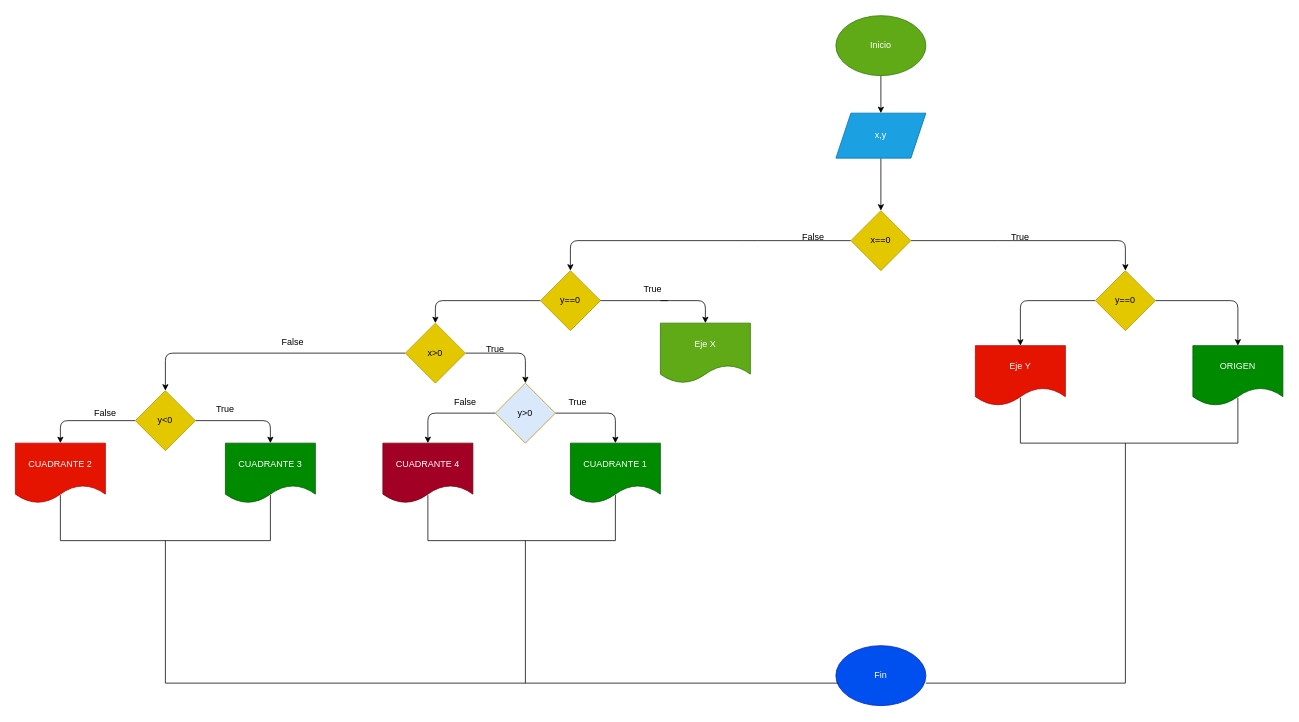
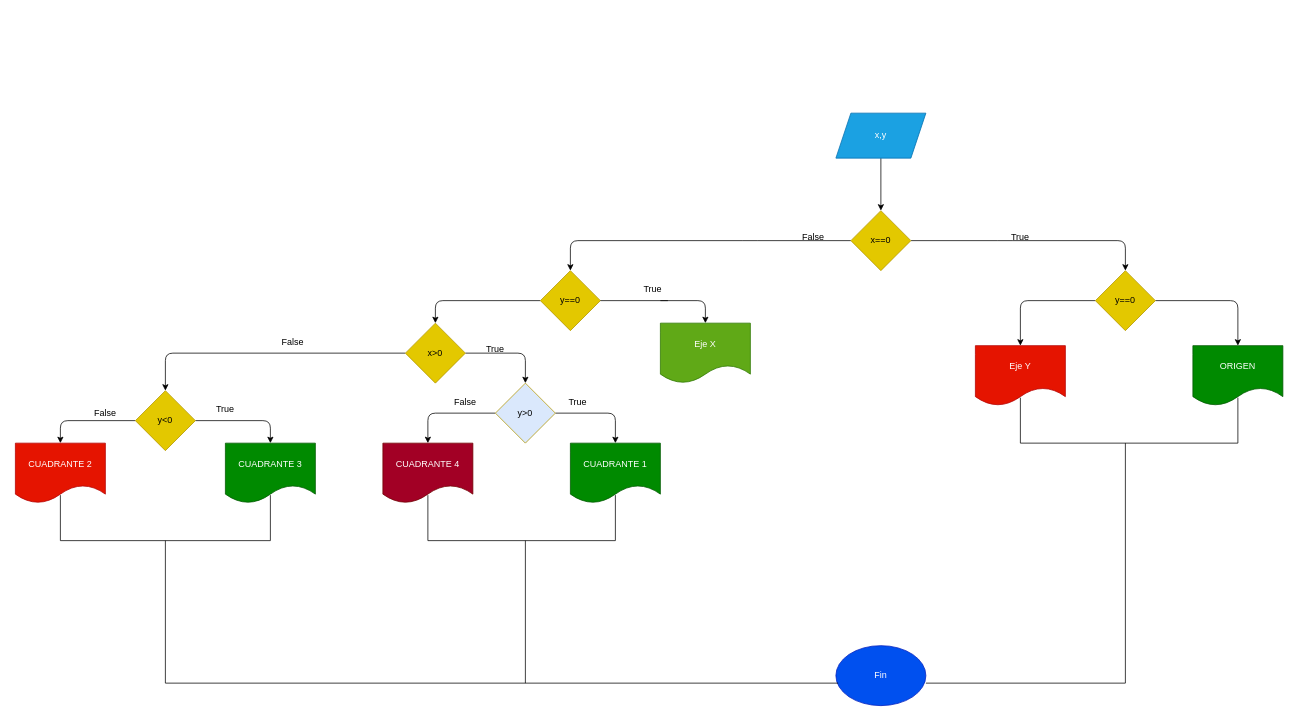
  <mxCell id="0" />
  <mxCell id="1" parent="0" />
- <mxCell id="2" value="" style="edgeStyle=none;html=1;" edge="1" parent="1" source="3" target="5"><mxGeometry relative="1" as="geometry" /></mxCell>
- <mxCell id="3" value="Inicio" style="ellipse;whiteSpace=wrap;html=1;fillColor=#60a917;fontColor=#ffffff;strokeColor=#2D7600;" vertex="1" parent="1"><mxGeometry x="1114" y="20" width="120" height="80" as="geometry" /></mxCell>
  <mxCell id="4" value="" style="edgeStyle=none;html=1;" edge="1" parent="1" source="5" target="8"><mxGeometry relative="1" as="geometry" /></mxCell>
  <mxCell id="5" value="x,y" style="shape=parallelogram;perimeter=parallelogramPerimeter;whiteSpace=wrap;html=1;fixedSize=1;fillColor=#1ba1e2;fontColor=#ffffff;strokeColor=#006EAF;" vertex="1" parent="1"><mxGeometry x="1114" y="150" width="120" height="60" as="geometry" /></mxCell>
  <mxCell id="6" style="edgeStyle=none;html=1;entryX=0.5;entryY=0;entryDx=0;entryDy=0;" edge="1" parent="1" source="8" target="11"><mxGeometry relative="1" as="geometry"><Array as="points"><mxPoint x="1000" y="320" /><mxPoint x="760" y="320" /></Array></mxGeometry></mxCell>
  <mxCell id="7" style="edgeStyle=none;html=1;entryX=0.5;entryY=0;entryDx=0;entryDy=0;" edge="1" parent="1" source="8" target="15"><mxGeometry relative="1" as="geometry"><Array as="points"><mxPoint x="1340" y="320" /><mxPoint x="1500" y="320" /></Array></mxGeometry></mxCell>
  <mxCell id="8" value="x==0" style="rhombus;whiteSpace=wrap;html=1;fillColor=#e3c800;fontColor=#000000;strokeColor=#B09500;" vertex="1" parent="1"><mxGeometry x="1134" y="280" width="80" height="80" as="geometry" /></mxCell>
  <mxCell id="9" style="edgeStyle=none;html=1;entryX=0.5;entryY=0;entryDx=0;entryDy=0;startArrow=none;" edge="1" parent="1" target="20"><mxGeometry relative="1" as="geometry"><mxPoint x="880" y="400" as="sourcePoint" /><Array as="points"><mxPoint x="940" y="400" /></Array></mxGeometry></mxCell>
  <mxCell id="10" style="edgeStyle=none;html=1;entryX=0.5;entryY=0;entryDx=0;entryDy=0;" edge="1" parent="1" source="11"><mxGeometry relative="1" as="geometry"><mxPoint x="580" y="430" as="targetPoint" /><Array as="points"><mxPoint x="580" y="400" /></Array></mxGeometry></mxCell>
  <mxCell id="11" value="y==0" style="rhombus;whiteSpace=wrap;html=1;fillColor=#e3c800;fontColor=#000000;strokeColor=#B09500;" vertex="1" parent="1"><mxGeometry x="720" y="360" width="80" height="80" as="geometry" /></mxCell>
  <mxCell id="12" value="False" style="text;html=1;strokeColor=none;fillColor=none;align=center;verticalAlign=middle;whiteSpace=wrap;rounded=0;" vertex="1" parent="1"><mxGeometry x="1054" y="300" width="60" height="30" as="geometry" /></mxCell>
  <mxCell id="13" style="edgeStyle=none;html=1;entryX=0.5;entryY=0;entryDx=0;entryDy=0;" edge="1" parent="1" source="15" target="17"><mxGeometry relative="1" as="geometry"><Array as="points"><mxPoint x="1360" y="400" /></Array></mxGeometry></mxCell>
  <mxCell id="14" style="edgeStyle=none;html=1;entryX=0.5;entryY=0;entryDx=0;entryDy=0;" edge="1" parent="1" source="15" target="18"><mxGeometry relative="1" as="geometry"><Array as="points"><mxPoint x="1650" y="400" /></Array></mxGeometry></mxCell>
  <mxCell id="15" value="y==0" style="rhombus;whiteSpace=wrap;html=1;fillColor=#e3c800;fontColor=#000000;strokeColor=#B09500;" vertex="1" parent="1"><mxGeometry x="1460" y="360" width="80" height="80" as="geometry" /></mxCell>
  <mxCell id="16" value="True" style="text;html=1;strokeColor=none;fillColor=none;align=center;verticalAlign=middle;whiteSpace=wrap;rounded=0;" vertex="1" parent="1"><mxGeometry x="1330" y="300" width="60" height="30" as="geometry" /></mxCell>
  <mxCell id="17" value="Eje Y" style="shape=document;whiteSpace=wrap;html=1;boundedLbl=1;fillColor=#e51400;fontColor=#ffffff;strokeColor=#B20000;" vertex="1" parent="1"><mxGeometry x="1300" y="460" width="120" height="80" as="geometry" /></mxCell>
  <mxCell id="18" value="ORIGEN" style="shape=document;whiteSpace=wrap;html=1;boundedLbl=1;fillColor=#008a00;fontColor=#ffffff;strokeColor=#005700;" vertex="1" parent="1"><mxGeometry x="1590" y="460" width="120" height="80" as="geometry" /></mxCell>
  <mxCell id="19" value="" style="shape=partialRectangle;whiteSpace=wrap;html=1;bottom=1;right=1;left=1;top=0;fillColor=none;routingCenterX=-0.5;" vertex="1" parent="1"><mxGeometry x="1360" y="530" width="290" height="60" as="geometry" /></mxCell>
  <mxCell id="20" value="Eje X" style="shape=document;whiteSpace=wrap;html=1;boundedLbl=1;fillColor=#60a917;fontColor=#ffffff;strokeColor=#2D7600;" vertex="1" parent="1"><mxGeometry x="880" y="430" width="120" height="80" as="geometry" /></mxCell>
  <mxCell id="21" value="" style="edgeStyle=none;html=1;endArrow=none;" edge="1" parent="1" source="11"><mxGeometry relative="1" as="geometry"><mxPoint x="800" y="400" as="sourcePoint" /><mxPoint x="890" y="400" as="targetPoint" /><Array as="points" /></mxGeometry></mxCell>
  <mxCell id="22" value="True" style="text;html=1;strokeColor=none;fillColor=none;align=center;verticalAlign=middle;whiteSpace=wrap;rounded=0;" vertex="1" parent="1"><mxGeometry x="840" y="370" width="60" height="30" as="geometry" /></mxCell>
  <mxCell id="23" style="edgeStyle=none;html=1;entryX=0.5;entryY=0;entryDx=0;entryDy=0;" edge="1" parent="1" source="25" target="28"><mxGeometry relative="1" as="geometry"><Array as="points"><mxPoint y="470" x="700" /></Array></mxGeometry></mxCell>
  <mxCell id="24" style="edgeStyle=none;html=1;entryX=0.5;entryY=0;entryDx=0;entryDy=0;" edge="1" parent="1" source="25" target="36"><mxGeometry relative="1" as="geometry"><Array as="points"><mxPoint x="220" y="470" /></Array></mxGeometry></mxCell>
  <mxCell id="25" value="x&amp;gt;0" style="rhombus;whiteSpace=wrap;html=1;fillColor=#e3c800;fontColor=#000000;strokeColor=#B09500;" vertex="1" parent="1"><mxGeometry x="540" y="430" width="80" height="80" as="geometry" /></mxCell>
  <mxCell id="26" style="edgeStyle=none;html=1;entryX=0.5;entryY=0;entryDx=0;entryDy=0;" edge="1" parent="1" source="28" target="30"><mxGeometry relative="1" as="geometry"><Array as="points"><mxPoint x="820" y="550" /></Array></mxGeometry></mxCell>
  <mxCell id="27" style="edgeStyle=none;html=1;entryX=0.5;entryY=0;entryDx=0;entryDy=0;" edge="1" parent="1" source="28" target="32"><mxGeometry relative="1" as="geometry"><Array as="points"><mxPoint x="570" y="550" /></Array></mxGeometry></mxCell>
  <mxCell id="28" value="y&amp;gt;0" style="rhombus;whiteSpace=wrap;html=1;fillColor=#dae8fc;fontColor=#000000;strokeColor=#B09500;" vertex="1" parent="1"><mxGeometry x="660" y="510" width="80" height="80" as="geometry" /></mxCell>
  <mxCell id="29" value="True" style="text;html=1;strokeColor=none;fillColor=none;align=center;verticalAlign=middle;whiteSpace=wrap;rounded=0;" vertex="1" parent="1"><mxGeometry x="630" y="450" width="60" height="30" as="geometry" /></mxCell>
  <mxCell id="30" value="CUADRANTE 1" style="shape=document;whiteSpace=wrap;html=1;boundedLbl=1;fillColor=#008a00;fontColor=#ffffff;strokeColor=#005700;" vertex="1" parent="1"><mxGeometry x="760" y="590" width="120" height="80" as="geometry" /></mxCell>
  <mxCell id="31" value="True" style="text;html=1;strokeColor=none;fillColor=none;align=center;verticalAlign=middle;whiteSpace=wrap;rounded=0;" vertex="1" parent="1"><mxGeometry x="740" y="520" width="60" height="30" as="geometry" /></mxCell>
  <mxCell id="32" value="CUADRANTE 4" style="shape=document;whiteSpace=wrap;html=1;boundedLbl=1;fillColor=#a20025;fontColor=#ffffff;strokeColor=#6F0000;" vertex="1" parent="1"><mxGeometry x="510" y="590" width="120" height="80" as="geometry" /></mxCell>
  <mxCell id="33" value="False" style="text;html=1;strokeColor=none;fillColor=none;align=center;verticalAlign=middle;whiteSpace=wrap;rounded=0;" vertex="1" parent="1"><mxGeometry x="590" y="520" width="60" height="30" as="geometry" /></mxCell>
  <mxCell id="34" style="edgeStyle=none;html=1;entryX=0.5;entryY=0;entryDx=0;entryDy=0;" edge="1" parent="1" source="36" target="38"><mxGeometry relative="1" as="geometry"><Array as="points"><mxPoint x="360" y="560" /></Array></mxGeometry></mxCell>
  <mxCell id="35" style="edgeStyle=none;html=1;entryX=0.5;entryY=0;entryDx=0;entryDy=0;" edge="1" parent="1" source="36" target="40"><mxGeometry relative="1" as="geometry"><Array as="points"><mxPoint x="80" y="560" /></Array></mxGeometry></mxCell>
  <mxCell id="36" value="y&amp;lt;0" style="rhombus;whiteSpace=wrap;html=1;fillColor=#e3c800;fontColor=#000000;strokeColor=#B09500;" vertex="1" parent="1"><mxGeometry x="180" y="520" width="80" height="80" as="geometry" /></mxCell>
  <mxCell id="37" value="False" style="text;html=1;strokeColor=none;fillColor=none;align=center;verticalAlign=middle;whiteSpace=wrap;rounded=0;" vertex="1" parent="1"><mxGeometry x="360" y="440" width="60" height="30" as="geometry" /></mxCell>
  <mxCell id="38" value="CUADRANTE 3" style="shape=document;whiteSpace=wrap;html=1;boundedLbl=1;fillColor=#008a00;fontColor=#ffffff;strokeColor=#005700;" vertex="1" parent="1"><mxGeometry x="300" y="590" width="120" height="80" as="geometry" /></mxCell>
  <mxCell id="39" value="True" style="text;html=1;strokeColor=none;fillColor=none;align=center;verticalAlign=middle;whiteSpace=wrap;rounded=0;" vertex="1" parent="1"><mxGeometry x="270" y="530" width="60" height="30" as="geometry" /></mxCell>
  <mxCell id="40" value="CUADRANTE 2" style="shape=document;whiteSpace=wrap;html=1;boundedLbl=1;fillColor=#e51400;fontColor=#ffffff;strokeColor=#B20000;" vertex="1" parent="1"><mxGeometry x="20" y="590" width="120" height="80" as="geometry" /></mxCell>
  <mxCell id="41" value="False" style="text;html=1;strokeColor=none;fillColor=none;align=center;verticalAlign=middle;whiteSpace=wrap;rounded=0;" vertex="1" parent="1"><mxGeometry x="110" y="535" width="60" height="30" as="geometry" /></mxCell>
  <mxCell id="42" value="" style="shape=partialRectangle;whiteSpace=wrap;html=1;bottom=1;right=1;left=1;top=0;fillColor=none;routingCenterX=-0.5;" vertex="1" parent="1"><mxGeometry x="80" y="660" width="280" height="60" as="geometry" /></mxCell>
  <mxCell id="43" value="" style="shape=partialRectangle;whiteSpace=wrap;html=1;bottom=1;right=1;left=1;top=0;fillColor=none;routingCenterX=-0.5;" vertex="1" parent="1"><mxGeometry x="570" y="660" width="250" height="60" as="geometry" /></mxCell>
  <mxCell id="44" value="Fin" style="ellipse;whiteSpace=wrap;html=1;fillColor=#0050ef;fontColor=#ffffff;strokeColor=#001DBC;" vertex="1" parent="1"><mxGeometry x="1114" y="860" width="120" height="80" as="geometry" /></mxCell>
  <mxCell id="45" value="" style="endArrow=none;html=1;" edge="1" parent="1"><mxGeometry width="50" height="50" relative="1" as="geometry"><mxPoint x="220" y="910" as="sourcePoint" /><mxPoint x="220" y="720" as="targetPoint" /></mxGeometry></mxCell>
  <mxCell id="46" value="" style="endArrow=none;html=1;" edge="1" parent="1"><mxGeometry width="50" height="50" relative="1" as="geometry"><mxPoint y="910" as="sourcePoint" x="700" /><mxPoint y="720" as="targetPoint" x="700" /></mxGeometry></mxCell>
  <mxCell id="47" value="" style="endArrow=none;html=1;entryX=0.025;entryY=0.625;entryDx=0;entryDy=0;entryPerimeter=0;" edge="1" parent="1" target="44"><mxGeometry width="50" height="50" relative="1" as="geometry"><mxPoint x="220" y="910" as="sourcePoint" /><mxPoint x="270" y="860" as="targetPoint" /></mxGeometry></mxCell>
  <mxCell id="48" value="" style="endArrow=none;html=1;" edge="1" parent="1"><mxGeometry width="50" height="50" relative="1" as="geometry"><mxPoint x="1500" y="910" as="sourcePoint" /><mxPoint x="1500" y="590" as="targetPoint" /></mxGeometry></mxCell>
  <mxCell id="49" value="" style="endArrow=none;html=1;" edge="1" parent="1"><mxGeometry width="50" height="50" relative="1" as="geometry"><mxPoint x="1234" y="910" as="sourcePoint" /><mxPoint x="1500" y="910" as="targetPoint" /></mxGeometry></mxCell>
